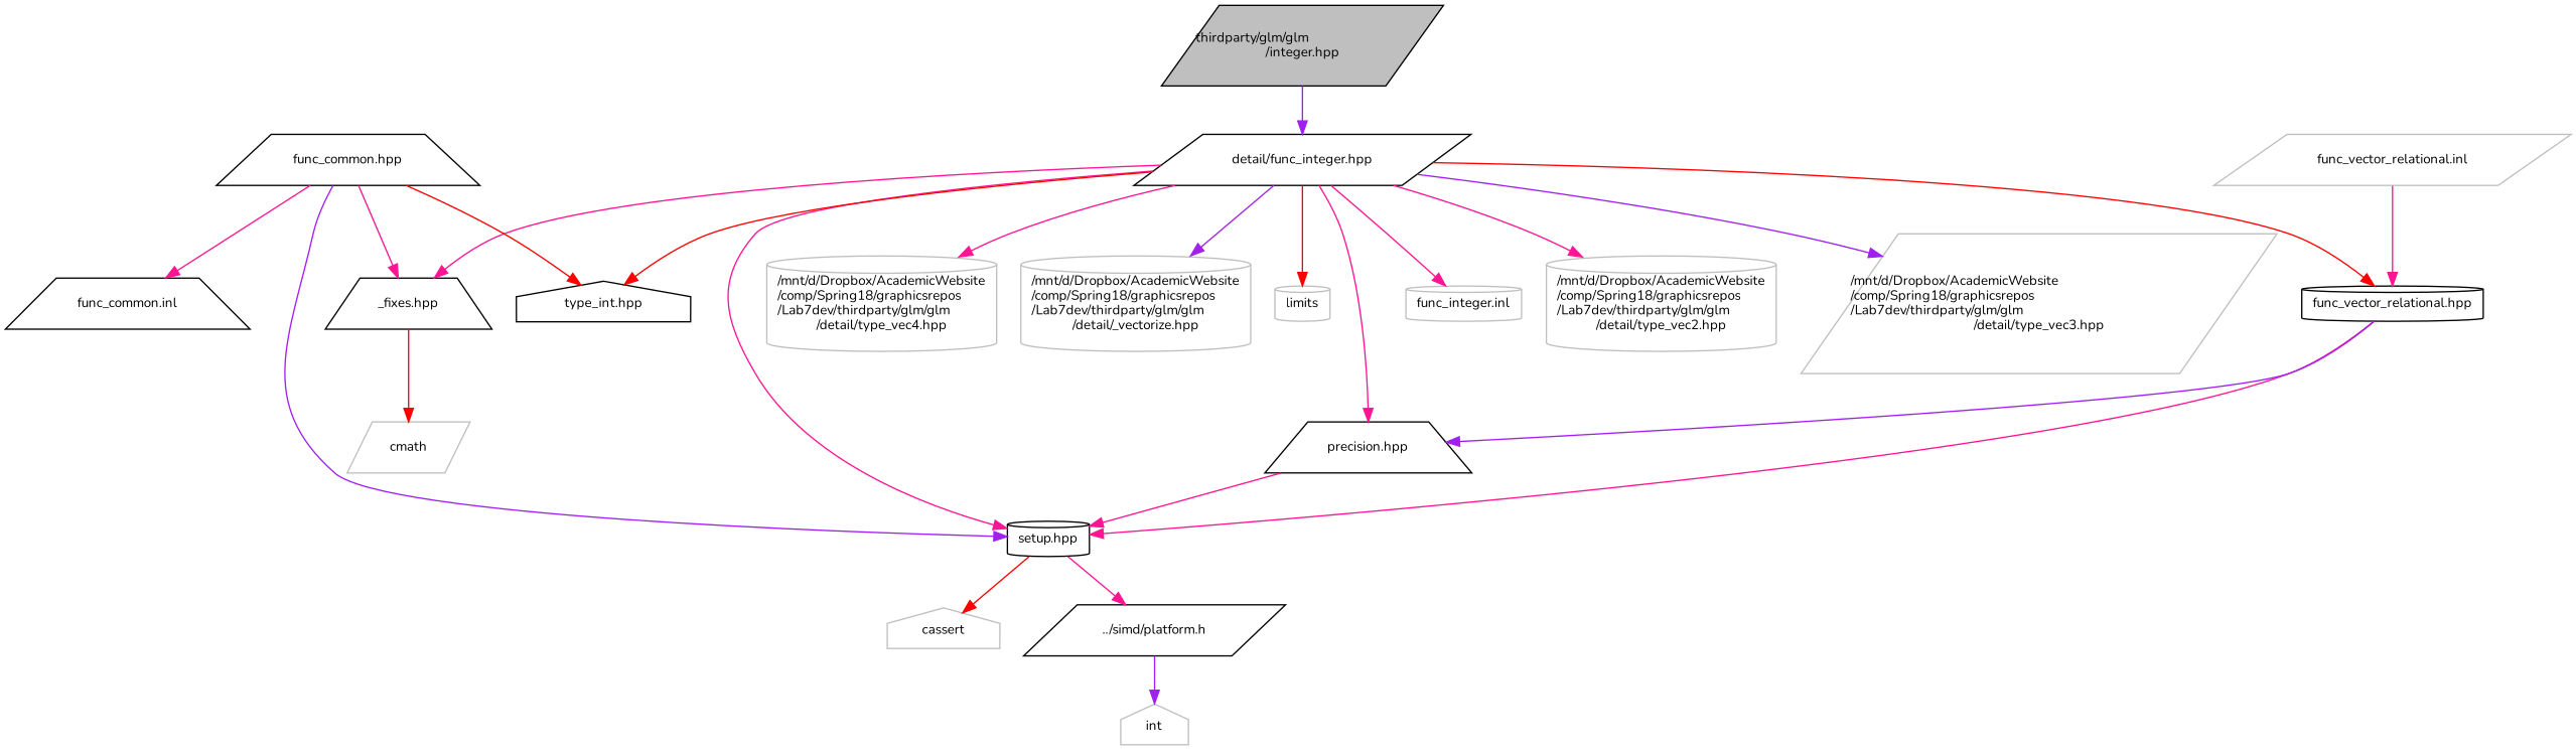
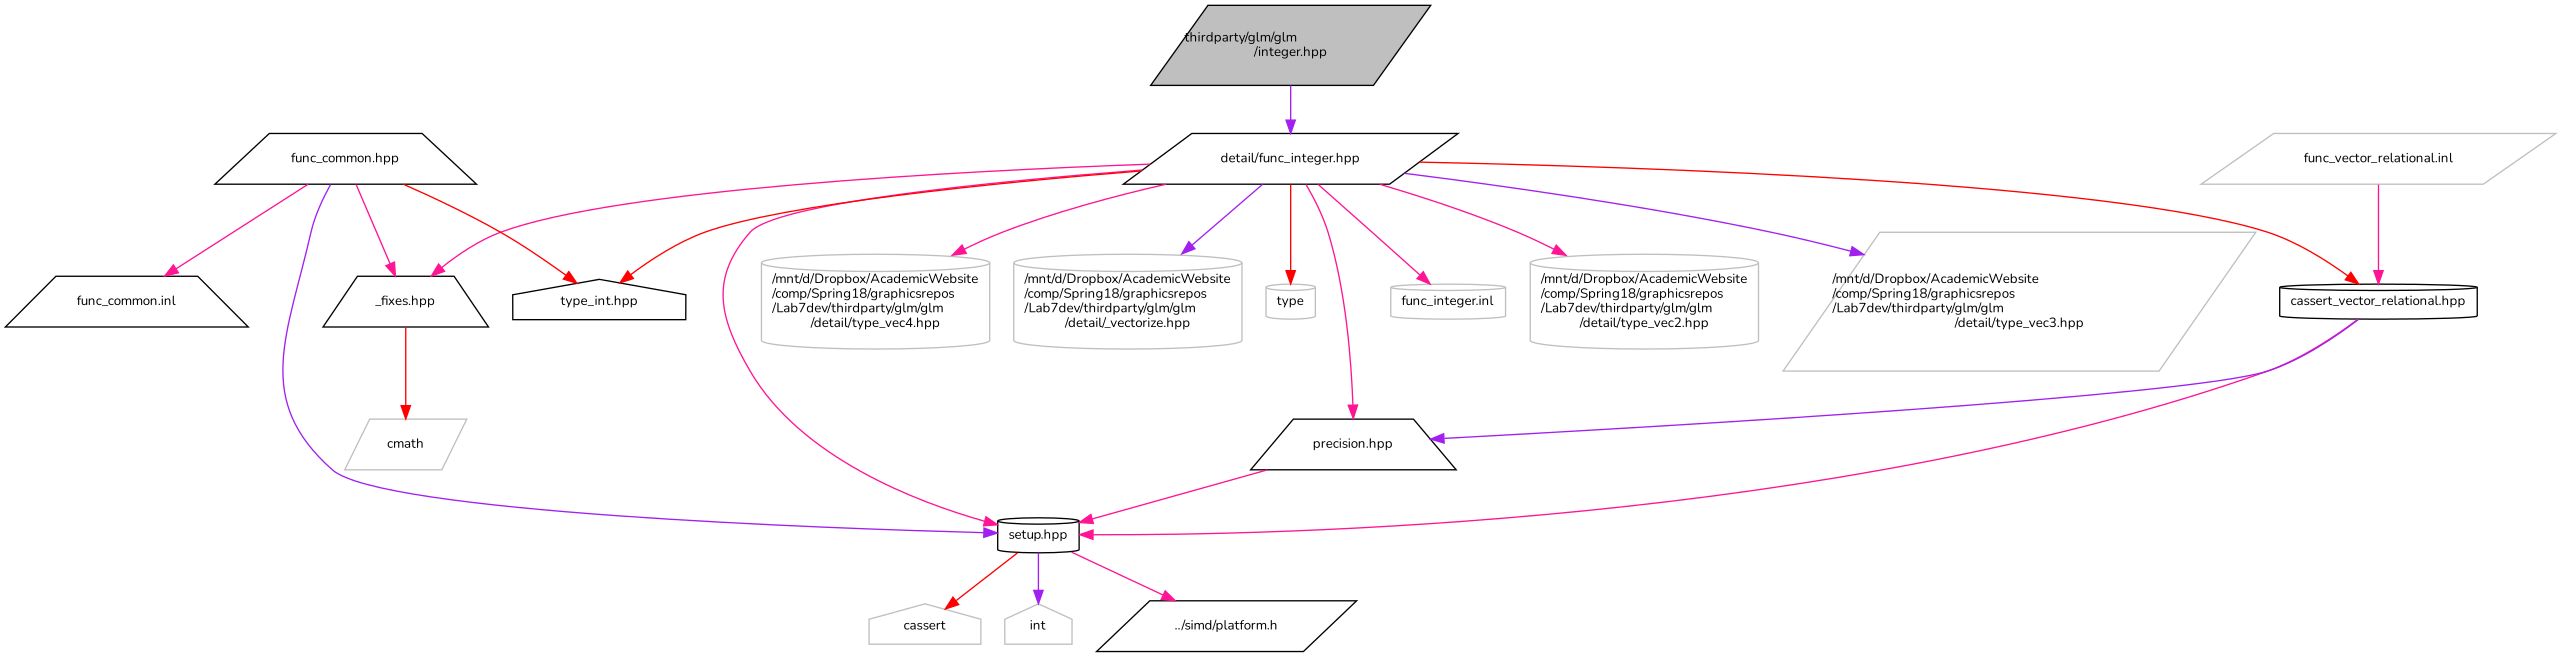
  digraph {
    fontname=Nunito
    node [color=black fillcolor=white fontname=Nunito fontsize=10 shape=cylinder style=filled]
    edge [color=deeppink fontname=Nunito fontsize=10 labelfontname=Helvetica labelfontsize=10 style=solid]
    n1 [fillcolor=grey75 fontcolor=black height=0.2 label="thirdparty/glm/glm\l/integer.hpp" shape=parallelogram width=0.4]
    n2 [height=0.2 label="detail/func_integer.hpp" shape=parallelogram width=0.4]
    n3 [height=0.2 label="setup.hpp" width=0.4]
    n4 [height=0.2 label="precision.hpp" shape=trapezium width=0.4]
    n5 [height=0.2 label="type_int.hpp" shape=house width=0.4]
-   n6 [height=0.2 label="func_vector_relational.hpp" width=0.4]
+   n6 [height=0.2 label="cassert_vector_relational.hpp" width=0.4]
    n7 [color=grey75 height=0.2 label="func_integer.inl" width=0.4]
    n8 [color=grey75 height=0.2 label="/mnt/d/Dropbox/AcademicWebsite\l/comp/Spring18/graphicsrepos\l/Lab7dev/thirdparty/glm/glm\l/detail/type_vec2.hpp" width=0.4]
    n9 [color=grey75 height=0.2 label="/mnt/d/Dropbox/AcademicWebsite\l/comp/Spring18/graphicsrepos\l/Lab7dev/thirdparty/glm/glm\l/detail/type_vec3.hpp" shape=parallelogram width=0.4]
    n10 [color=grey75 height=0.2 label="/mnt/d/Dropbox/AcademicWebsite\l/comp/Spring18/graphicsrepos\l/Lab7dev/thirdparty/glm/glm\l/detail/type_vec4.hpp" width=0.4]
    n11 [color=grey75 height=0.2 label="/mnt/d/Dropbox/AcademicWebsite\l/comp/Spring18/graphicsrepos\l/Lab7dev/thirdparty/glm/glm\l/detail/_vectorize.hpp" width=0.4]
-   n12 [color=grey75 height=0.2 label=limits width=0.4]
+   n12 [color=grey75 height=0.2 label=type width=0.4]
    n13 [height=0.2 label="_fixes.hpp" shape=trapezium width=0.4]
    n14 [color=grey75 height=0.2 label=cassert shape=house width=0.4]
    n15 [color=grey75 height=0.2 label=int shape=house width=0.4]
    n16 [height=0.2 label="../simd/platform.h" shape=parallelogram width=0.4]
    n17 [height=0.2 label="func_common.hpp" shape=trapezium width=0.4]
    n18 [height=0.2 label="func_common.inl" shape=trapezium width=0.4]
    n19 [color=grey75 height=0.2 label=cmath shape=parallelogram width=0.4]
    n20 [color=grey75 height=0.2 label="func_vector_relational.inl" shape=parallelogram width=0.4]
    n1 -> n2 [color=purple]
    n2 -> n3
    n2 -> n4
    n2 -> n5 [color=red]
    n2 -> n6 [color=red]
    n2 -> n7
    n2 -> n8
    n2 -> n9 [color=purple]
    n2 -> n10
    n2 -> n11 [color=purple]
    n2 -> n12 [color=red]
    n2 -> n13
    n3 -> n14 [color=red]
-   n16 -> n15 [color=purple]
+   n3 -> n15 [color=purple]
    n3 -> n16
    n4 -> n3
    n6 -> n3
    n6 -> n4 [color=purple]
    n13 -> n19 [color=red]
    n17 -> n3 [color=purple]
    n17 -> n5 [color=red]
    n17 -> n13
    n17 -> n18
    n20 -> n6
  }
